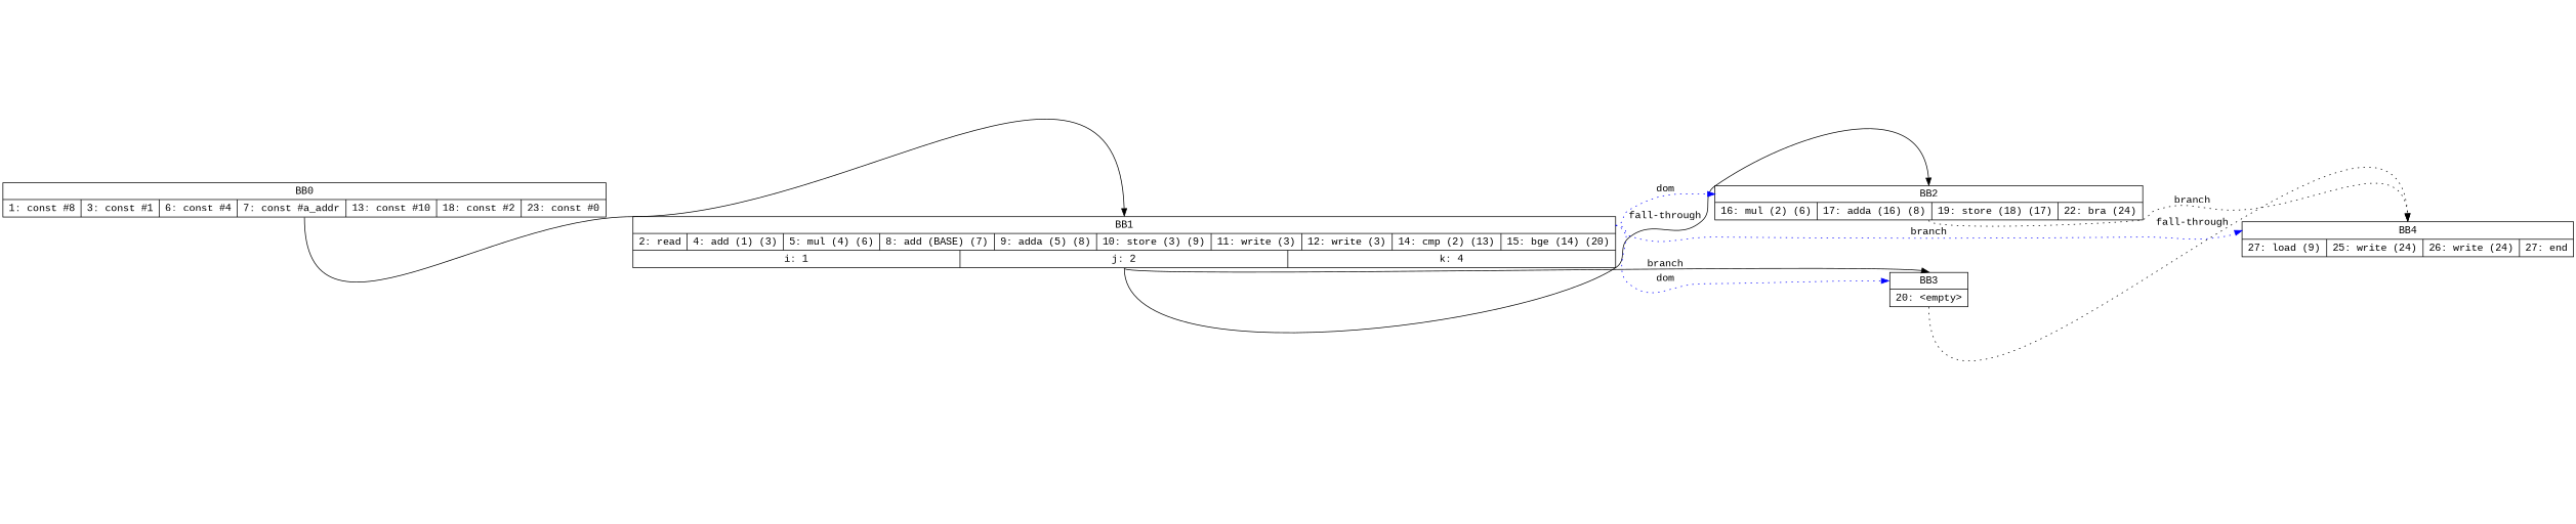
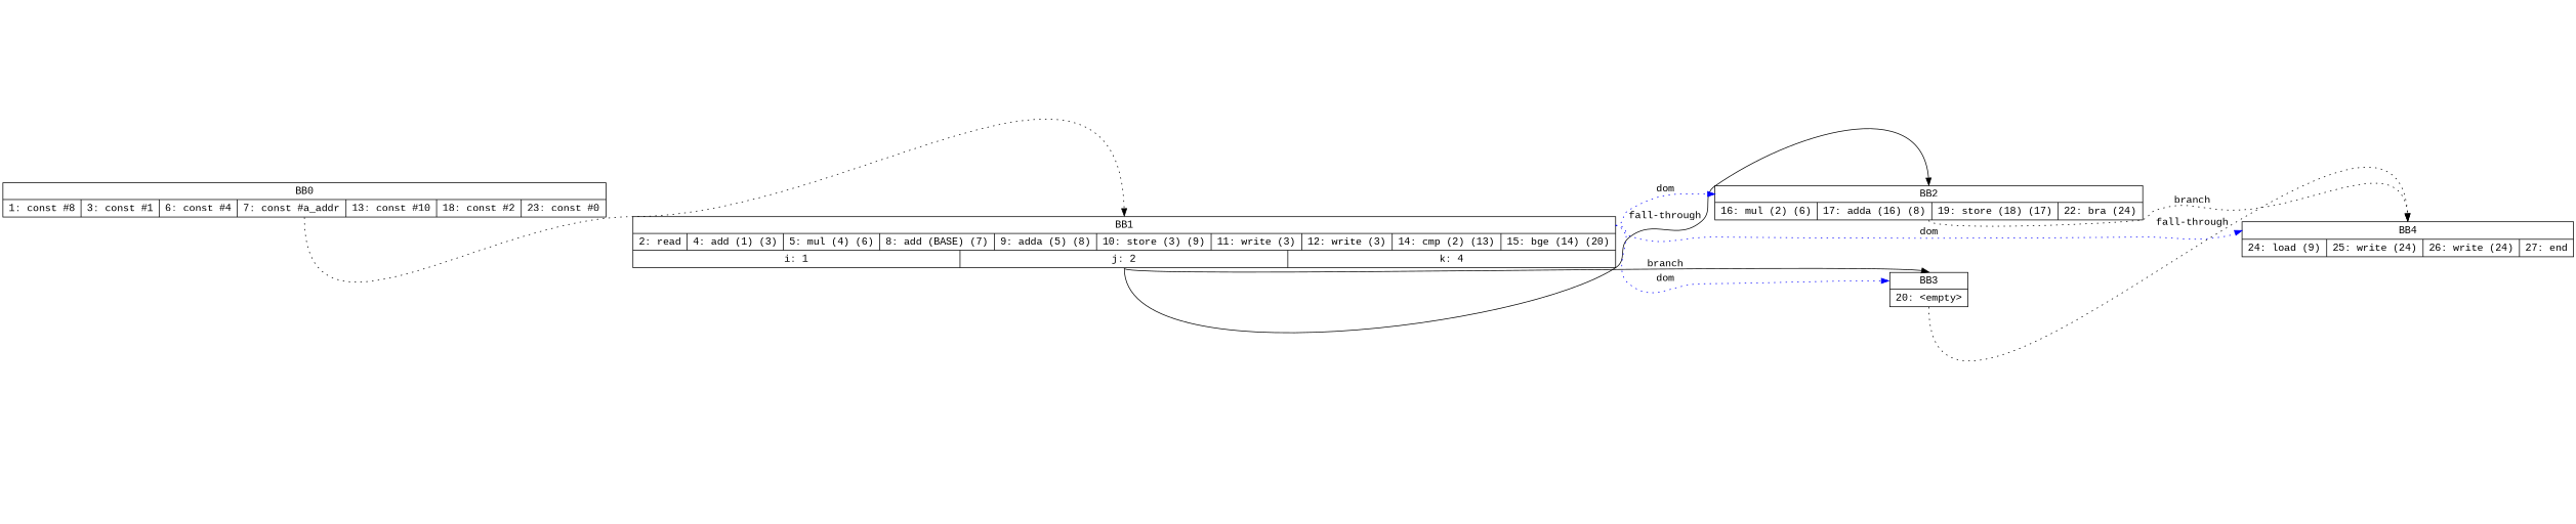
  digraph {
    fontname="Liberation Mono"
    rankdir=LR
    node [fontname="Liberation Mono" shape=record]
    edge [fontname="Liberation Mono" headport=n tailport=s style=dotted]
    n1 [label="<b>BB0 | {1: const #8|3: const #1|6: const #4|7: const #a_addr|13: const #10|18: const #2|23: const #0}"]
    n2 [label="<b>BB1 | {2: read|4: add (1) (3)|5: mul (4) (6)|8: add (BASE) (7)|9: adda (5) (8)|10: store (3) (9)|11: write (3)|12: write (3)|14: cmp (2) (13)|15: bge (14) (20)}| {i: 1 | j: 2 | k: 4}"]
    n3 [label="<b>BB2 | {16: mul (2) (6)|17: adda (16) (8)|19: store (18) (17)|22: bra (24)}"]
    n4 [label="<b>BB3 | {20: \<empty\>}"]
-   n5 [label="<b>BB4 | {27: load (9)|25: write (24)|26: write (24)|27: end}"]
-   n1 -> n2 [style=""]
+   n5 [label="<b>BB4 | {24: load (9)|25: write (24)|26: write (24)|27: end}"]
+   n1 -> n2
    n2 -> n3 [label="fall-through" style=""]
    n2 -> n3 [color=blue headport=b label=dom tailport=b]
    n2 -> n4 [label=branch style=""]
    n2 -> n4 [color=blue headport=b label=dom tailport=b]
-   n2 -> n5 [color=blue headport=b label=branch tailport=b]
+   n2 -> n5 [color=blue headport=b label=dom tailport=b]
    n3 -> n5 [label=branch]
    n4 -> n5 [label="fall-through"]
  }
